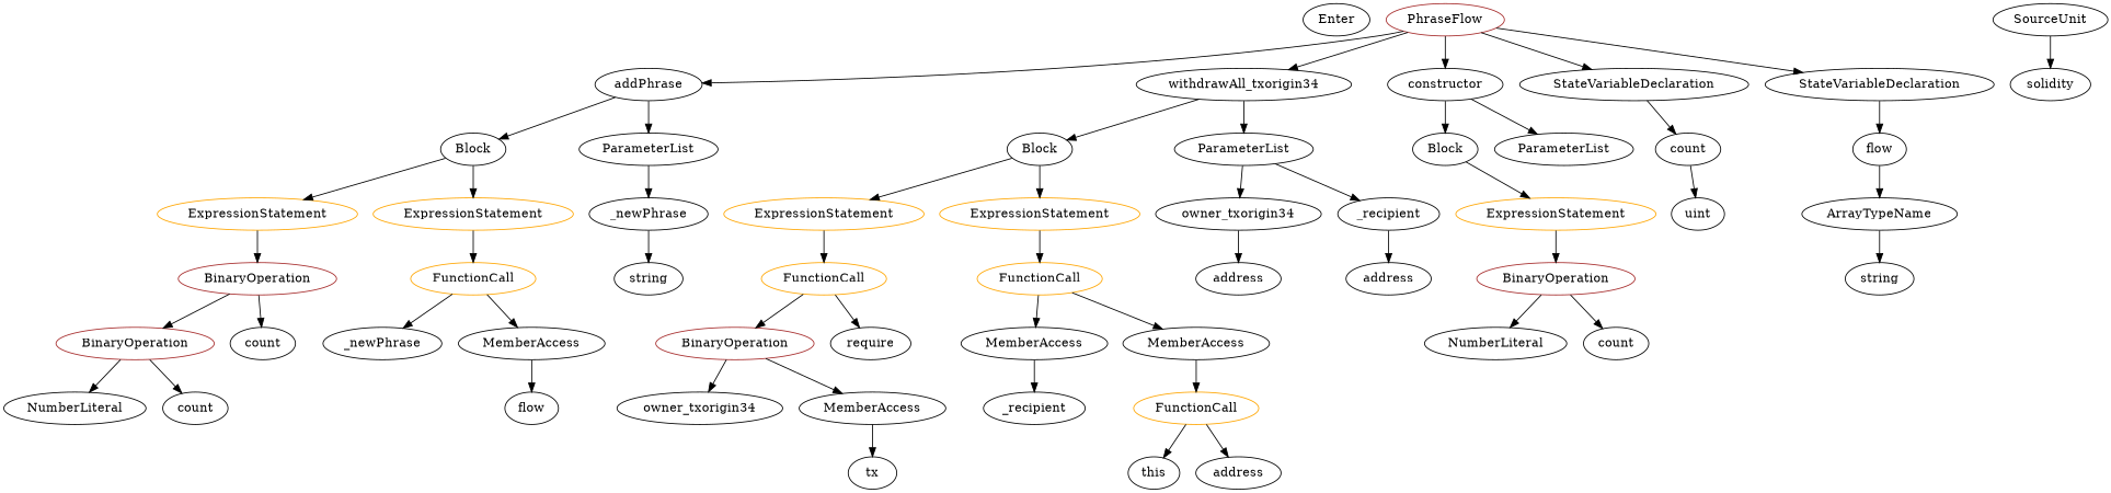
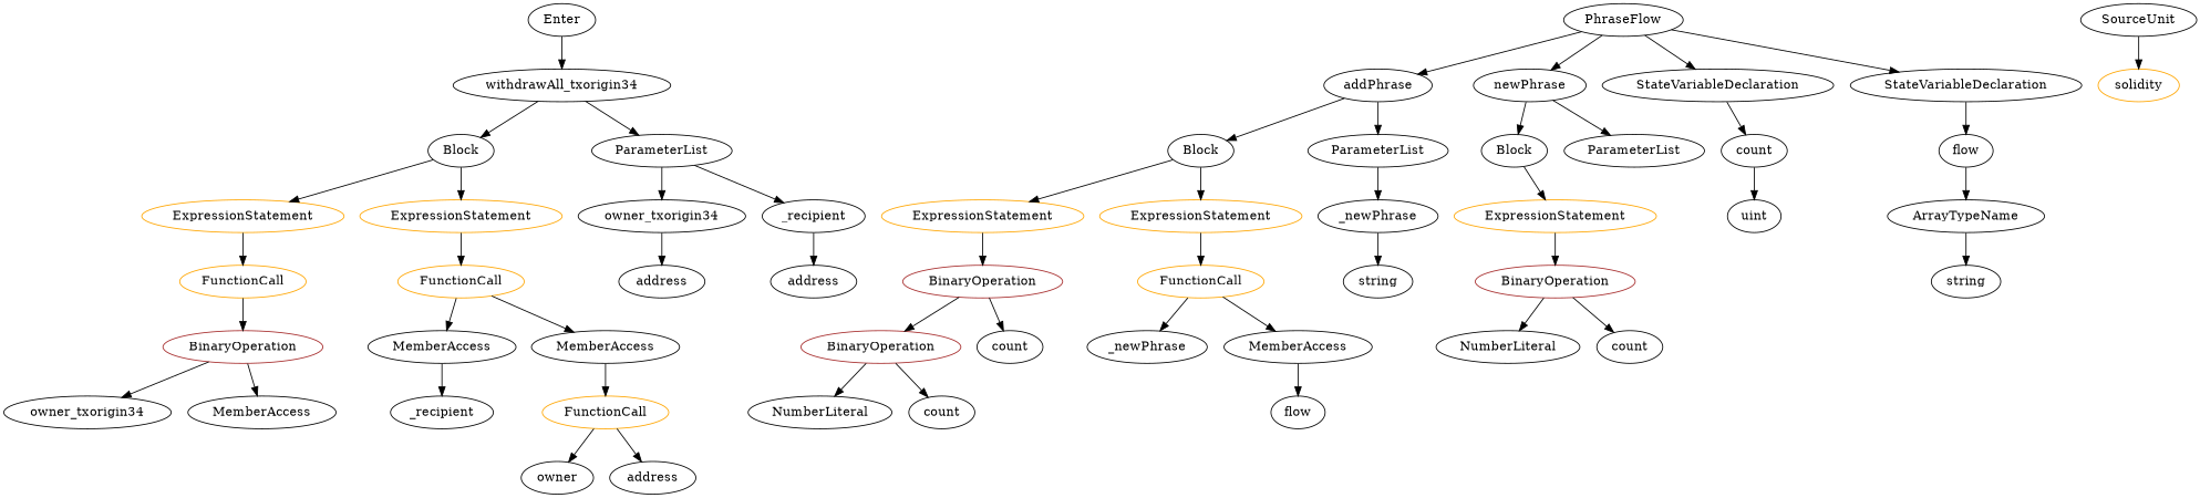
  strict digraph {
    node [color=black]
    Enter [height=0.5 width=0.83628 color=""]
    n2 [height=0.5 label=uint width=0.75]
    n3 [height=0.5 label=string width=0.864]
-   n4 [color=brown height=0.5 label=PhraseFlow width=1.5155]
+   n4 [height=0.5 label=PhraseFlow width=1.5155]
    n5 [height=0.5 label=addPhrase width=1.3769]
    n6 [height=0.5 label=withdrawAll_txorigin34 width=2.6937]
-   n7 [height=0.5 label=constructor width=1.4877]
+   n7 [height=0.5 label=newPhrase width=1.4877]
    n8 [height=0.5 label=StateVariableDeclaration width=2.8184]
    n9 [height=0.5 label=StateVariableDeclaration width=2.8184]
    n10 [height=0.5 label=Block width=0.90558]
    n11 [height=0.5 label=ParameterList width=1.7095]
    n12 [height=0.5 label=Block width=0.90558]
    n13 [height=0.5 label=ParameterList width=1.7095]
    n14 [height=0.5 label=Block width=0.90558]
    n15 [height=0.5 label=ParameterList width=1.7095]
    n16 [height=0.5 label=count width=0.87786]
    n17 [height=0.5 label=flow width=0.75311]
    n18 [color=orange height=0.5 label=ExpressionStatement width=2.458]
    n19 [color=orange height=0.5 label=ExpressionStatement width=2.458]
    n20 [height=0.5 label=_newPhrase width=1.5432]
    n21 [color=orange height=0.5 label=ExpressionStatement width=2.458]
    n22 [color=orange height=0.5 label=ExpressionStatement width=2.458]
    n23 [height=0.5 label=owner_txorigin34 width=2.0976]
    n24 [height=0.5 label=_recipient width=1.3076]
    n25 [color=orange height=0.5 label=ExpressionStatement width=2.458]
    n26 [height=0.5 label=ArrayTypeName width=2.0145]
    n27 [color=orange height=0.5 label=FunctionCall width=1.6125]
    n28 [height=0.5 label=_newPhrase width=1.5432]
    n29 [height=0.5 label=MemberAccess width=1.9174]
    n30 [height=0.5 label=flow width=0.75311]
    n31 [color=brown height=0.5 label=BinaryOperation width=1.9867]
    n32 [height=0.5 label=owner_txorigin34 width=2.0976]
    n33 [height=0.5 label=MemberAccess width=1.9174]
-   n34 [height=0.5 label=tx width=0.75]
    n35 [color=brown height=0.5 label=BinaryOperation width=1.9867]
    n36 [color=brown height=0.5 label=BinaryOperation width=1.9867]
    n37 [height=0.5 label=count width=0.87786]
    n38 [height=0.5 label=_recipient width=1.3076]
    n39 [color=orange height=0.5 label=FunctionCall width=1.6125]
-   n40 [height=0.5 label=require width=1.0026]
    n41 [color=brown height=0.5 label=BinaryOperation width=1.9867]
    n42 [height=0.5 label=NumberLiteral width=1.765]
    n43 [height=0.5 label=count width=0.87786]
    n44 [height=0.5 label=string width=0.864]
    n45 [height=0.5 label=NumberLiteral width=1.765]
    n46 [height=0.5 label=count width=0.87786]
    n47 [height=0.5 label=address width=1.0996]
    n48 [color=orange height=0.5 label=FunctionCall width=1.6125]
    n49 [height=0.5 label=MemberAccess width=1.9174]
    n50 [height=0.5 label=MemberAccess width=1.9174]
-   n51 [height=0.5 label=solidity width=1.0442]
+   n51 [color=orange height=0.5 label=solidity width=1.0442]
    n52 [color=orange height=0.5 label=FunctionCall width=1.6125]
-   n53 [height=0.5 label=this width=0.75]
+   n53 [height=0.5 label=owner width=0.75]
    n54 [height=0.5 label=address width=1.0996]
    n55 [height=0.5 label=address width=1.0996]
    n56 [height=0.5 label=SourceUnit width=1.46]
    n4 -> n5
-   n4 -> n6
+   Enter -> n6
    n4 -> n7
    n4 -> n8
    n4 -> n9
    n5 -> n10
    n5 -> n11
    n6 -> n12
    n6 -> n13
    n7 -> n14
    n7 -> n15
    n8 -> n16
    n9 -> n17
    n10 -> n18
    n10 -> n19
    n11 -> n20
    n12 -> n21
    n12 -> n22
    n13 -> n23
    n13 -> n24
    n14 -> n25
    n16 -> n2
    n17 -> n26
    n18 -> n35
    n19 -> n27
    n20 -> n3
    n21 -> n39
    n22 -> n48
    n23 -> n47
    n24 -> n55
    n25 -> n41
    n26 -> n44
    n27 -> n28
    n27 -> n29
    n29 -> n30
    n31 -> n32
    n31 -> n33
-   n33 -> n34
    n35 -> n36
    n35 -> n37
    n36 -> n45
    n36 -> n46
    n39 -> n31
-   n39 -> n40
    n41 -> n42
    n41 -> n43
    n48 -> n49
    n48 -> n50
    n49 -> n38
    n50 -> n52
    n52 -> n53
    n52 -> n54
    n56 -> n51
  }
